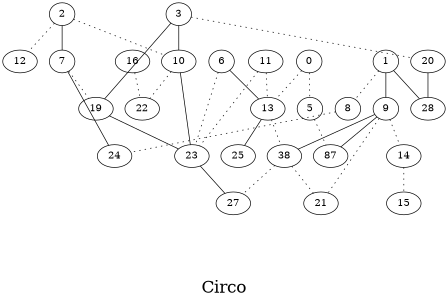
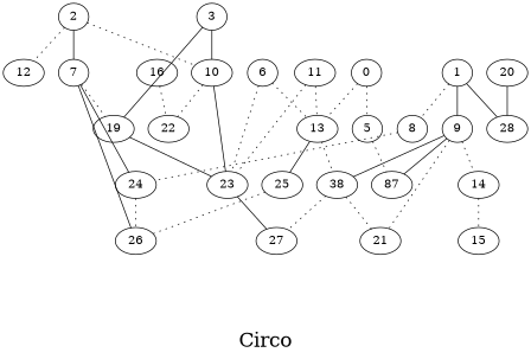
  graph {
    fontsize=24
    label="\nCirco\n"
    splines=false
    node [shape=ellipse]
    edge [style=dotted]
    0 [height=0.3 width=0.3]
    5 [height=0.3 width=0.3]
    13 [height=0.3 width=0.3]
    n4 [height=0.3 label=87 width=0.3]
    n5 [height=0.3 label=38 width=0.3]
    25 [height=0.3 width=0.3]
    1 [height=0.3 width=0.3]
    8 [height=0.3 width=0.3]
    9 [height=0.3 width=0.3]
    28 [height=0.3 width=0.3]
    24 [height=0.3 width=0.3]
    14 [height=0.3 width=0.3]
    21 [height=0.3 width=0.3]
    2 [height=0.3 width=0.3]
    7 [height=0.3 width=0.3]
    10 [height=0.3 width=0.3]
    12 [height=0.3 width=0.3]
    19 [height=0.3 width=0.3]
+   26 [height=0.3 width=0.3]
    23 [height=0.3 width=0.3]
    22 [height=0.3 width=0.3]
    3 [height=0.3 width=0.3]
    20 [height=0.3 width=0.3]
    15 [height=0.3 width=0.3]
    6 [height=0.3 width=0.3]
    27 [height=0.3 width=0.3]
    11 [height=0.3 width=0.3]
    16 [height=0.3 width=0.3]
    0 -- 5
    0 -- 13
    5 -- n4
    13 -- n5
    13 -- 25 [style=solid]
    n5 -- 21
    n5 -- 27
+   25 -- 26
    1 -- 8
    1 -- 9 [style=solid]
    1 -- 28 [style=solid]
    8 -- 24
    9 -- n4 [style=solid]
    9 -- n5 [style=solid]
    9 -- 14
    9 -- 21
+   24 -- 26
    14 -- 15
    2 -- 7 [style=solid]
    2 -- 10
    2 -- 12
    7 -- 24 [style=solid]
    7 -- 19
+   7 -- 26 [style=solid]
    10 -- 23 [style=solid]
    10 -- 22
    19 -- 23 [style=solid]
    23 -- 27 [style=solid]
    3 -- 10 [style=solid]
    3 -- 19 [style=solid]
-   3 -- 20
    20 -- 28 [style=solid]
-   6 -- 13 [style=solid]
+   6 -- 13
    6 -- 23
    11 -- 13
    11 -- 23
    16 -- 22
  }
